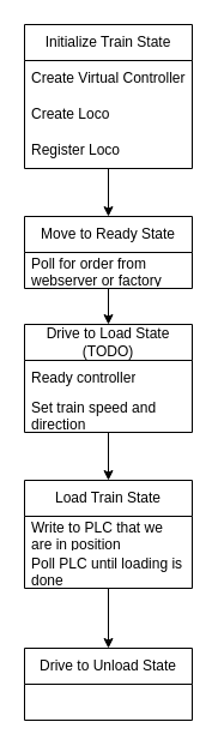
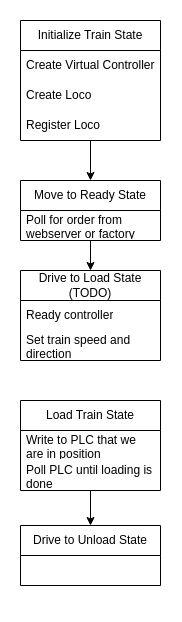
  <mxCell id="0" />
  <mxCell id="1" parent="0" />
  <mxCell id="2" style="edgeStyle=orthogonalEdgeStyle;rounded=0;orthogonalLoop=1;jettySize=auto;html=1;exitX=0.5;exitY=1;exitDx=0;exitDy=0;" edge="1" parent="1" source="3" target="8"><mxGeometry relative="1" as="geometry" /></mxCell>
  <mxCell id="3" value="Initialize Train State" style="swimlane;fontStyle=0;childLayout=stackLayout;horizontal=1;startSize=30;horizontalStack=0;resizeParent=1;resizeParentMax=0;resizeLast=0;collapsible=1;marginBottom=0;whiteSpace=wrap;html=1;" vertex="1" parent="1"><mxGeometry x="20" y="20" width="140" height="120" as="geometry" /></mxCell>
  <mxCell id="4" value="Create Virtual Controller" style="text;strokeColor=none;fillColor=none;align=left;verticalAlign=middle;spacingLeft=4;spacingRight=4;overflow=hidden;points=[[0,0.5],[1,0.5]];portConstraint=eastwest;rotatable=0;whiteSpace=wrap;html=1;" vertex="1" parent="3"><mxGeometry y="30" width="140" height="30" as="geometry" /></mxCell>
  <mxCell id="5" value="Create Loco" style="text;strokeColor=none;fillColor=none;align=left;verticalAlign=middle;spacingLeft=4;spacingRight=4;overflow=hidden;points=[[0,0.5],[1,0.5]];portConstraint=eastwest;rotatable=0;whiteSpace=wrap;html=1;" vertex="1" parent="3"><mxGeometry y="60" width="140" height="30" as="geometry" /></mxCell>
  <mxCell id="6" value="Register Loco" style="text;strokeColor=none;fillColor=none;align=left;verticalAlign=middle;spacingLeft=4;spacingRight=4;overflow=hidden;points=[[0,0.5],[1,0.5]];portConstraint=eastwest;rotatable=0;whiteSpace=wrap;html=1;" vertex="1" parent="3"><mxGeometry y="90" width="140" height="30" as="geometry" /></mxCell>
  <mxCell id="7" style="edgeStyle=orthogonalEdgeStyle;rounded=0;orthogonalLoop=1;jettySize=auto;html=1;exitX=0.5;exitY=1;exitDx=0;exitDy=0;entryX=0.5;entryY=0;entryDx=0;entryDy=0;" edge="1" parent="1" source="8" target="11"><mxGeometry relative="1" as="geometry" /></mxCell>
  <mxCell id="8" value="Move to Ready State" style="swimlane;fontStyle=0;childLayout=stackLayout;horizontal=1;startSize=30;horizontalStack=0;resizeParent=1;resizeParentMax=0;resizeLast=0;collapsible=1;marginBottom=0;whiteSpace=wrap;html=1;" vertex="1" parent="1"><mxGeometry x="20" y="180" width="140" height="60" as="geometry" /></mxCell>
  <mxCell id="9" value="Poll for order from webserver or factory" style="text;strokeColor=none;fillColor=none;align=left;verticalAlign=middle;spacingLeft=4;spacingRight=4;overflow=hidden;points=[[0,0.5],[1,0.5]];portConstraint=eastwest;rotatable=0;whiteSpace=wrap;html=1;" vertex="1" parent="8"><mxGeometry y="30" width="140" height="30" as="geometry" /></mxCell>
- <mxCell id="10" style="edgeStyle=orthogonalEdgeStyle;rounded=0;orthogonalLoop=1;jettySize=auto;html=1;exitX=0.5;exitY=1;exitDx=0;exitDy=0;entryX=0.5;entryY=0;entryDx=0;entryDy=0;" edge="1" parent="1" source="11" target="15"><mxGeometry relative="1" as="geometry" /></mxCell>
  <mxCell id="11" value="Drive to Load State (TODO)" style="swimlane;fontStyle=0;childLayout=stackLayout;horizontal=1;startSize=30;horizontalStack=0;resizeParent=1;resizeParentMax=0;resizeLast=0;collapsible=1;marginBottom=0;whiteSpace=wrap;html=1;" vertex="1" parent="1"><mxGeometry x="20" y="270" width="140" height="90" as="geometry" /></mxCell>
  <mxCell id="12" value="Ready controller" style="text;strokeColor=none;fillColor=none;align=left;verticalAlign=middle;spacingLeft=4;spacingRight=4;overflow=hidden;points=[[0,0.5],[1,0.5]];portConstraint=eastwest;rotatable=0;whiteSpace=wrap;html=1;" vertex="1" parent="11"><mxGeometry y="30" width="140" height="30" as="geometry" /></mxCell>
  <mxCell id="13" value="Set train speed and direction" style="text;strokeColor=none;fillColor=none;align=left;verticalAlign=middle;spacingLeft=4;spacingRight=4;overflow=hidden;points=[[0,0.5],[1,0.5]];portConstraint=eastwest;rotatable=0;whiteSpace=wrap;html=1;" vertex="1" parent="11"><mxGeometry y="60" width="140" height="30" as="geometry" /></mxCell>
  <mxCell id="14" style="edgeStyle=orthogonalEdgeStyle;rounded=0;orthogonalLoop=1;jettySize=auto;html=1;exitX=0.5;exitY=1;exitDx=0;exitDy=0;entryX=0.5;entryY=0;entryDx=0;entryDy=0;" edge="1" parent="1" source="15" target="18"><mxGeometry relative="1" as="geometry" /></mxCell>
  <mxCell id="15" value="Load Train State" style="swimlane;fontStyle=0;childLayout=stackLayout;horizontal=1;startSize=30;horizontalStack=0;resizeParent=1;resizeParentMax=0;resizeLast=0;collapsible=1;marginBottom=0;whiteSpace=wrap;html=1;" vertex="1" parent="1"><mxGeometry x="20" y="400" width="140" height="90" as="geometry" /></mxCell>
  <mxCell id="16" value="&lt;div&gt;Write to PLC that we are in position&lt;/div&gt;&lt;div&gt;&lt;br&gt;&lt;/div&gt;" style="text;strokeColor=none;fillColor=none;align=left;verticalAlign=middle;spacingLeft=4;spacingRight=4;overflow=hidden;points=[[0,0.5],[1,0.5]];portConstraint=eastwest;rotatable=0;whiteSpace=wrap;html=1;" vertex="1" parent="15"><mxGeometry y="30" width="140" height="30" as="geometry" /></mxCell>
  <mxCell id="17" value="Poll PLC until loading is done" style="text;strokeColor=none;fillColor=none;align=left;verticalAlign=middle;spacingLeft=4;spacingRight=4;overflow=hidden;points=[[0,0.5],[1,0.5]];portConstraint=eastwest;rotatable=0;whiteSpace=wrap;html=1;" vertex="1" parent="15"><mxGeometry y="60" width="140" height="30" as="geometry" /></mxCell>
- <mxCell id="18" value="Drive to Unload State" style="swimlane;fontStyle=0;childLayout=stackLayout;horizontal=1;startSize=30;horizontalStack=0;resizeParent=1;resizeParentMax=0;resizeLast=0;collapsible=1;marginBottom=0;whiteSpace=wrap;html=1;" vertex="1" parent="1"><mxGeometry x="20" y="540" width="140" height="60" as="geometry" /></mxCell>
+ <mxCell id="18" value="Drive to Unload State" style="swimlane;fontStyle=0;childLayout=stackLayout;horizontal=1;startSize=30;horizontalStack=0;resizeParent=1;resizeParentMax=0;resizeLast=0;collapsible=1;marginBottom=0;whiteSpace=wrap;html=1;" vertex="1" parent="1"><mxGeometry x="20" y="525" width="140" height="60" as="geometry" /></mxCell>
